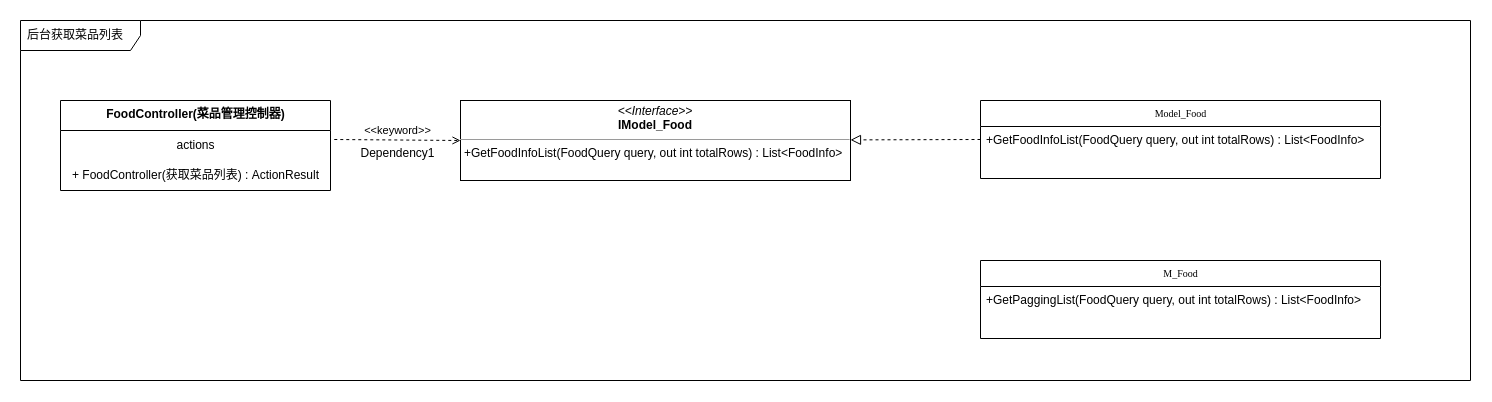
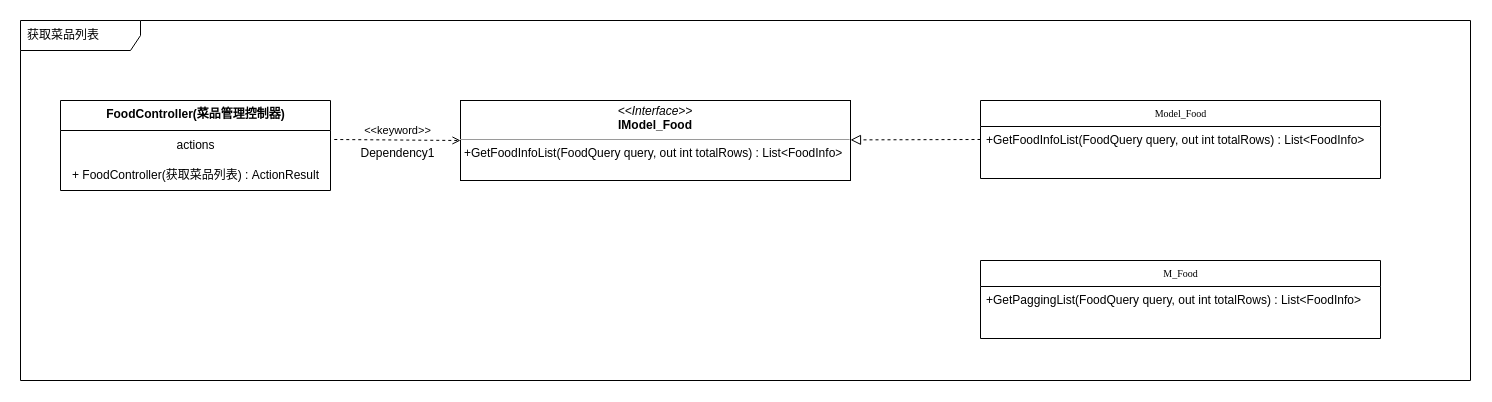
  <mxCell id="0" />
  <mxCell id="1" parent="0" />
- <mxCell id="2" value="后台获取菜品列表" style="shape=umlFrame;whiteSpace=wrap;html=1;width=120;height=30;boundedLbl=1;verticalAlign=middle;align=left;spacingLeft=5;" vertex="1" parent="1"><mxGeometry x="20" y="20" width="1450" height="360" as="geometry" /></mxCell>
+ <mxCell id="2" value="获取菜品列表" style="shape=umlFrame;whiteSpace=wrap;html=1;width=120;height=30;boundedLbl=1;verticalAlign=middle;align=left;spacingLeft=5;" vertex="1" parent="1"><mxGeometry x="20" y="20" width="1450" height="360" as="geometry" /></mxCell>
  <mxCell id="3" value="FoodController(菜品管理控制器)" style="swimlane;fontStyle=1;align=center;verticalAlign=top;childLayout=stackLayout;horizontal=1;startSize=30;horizontalStack=0;resizeParent=1;resizeParentMax=0;resizeLast=0;collapsible=0;marginBottom=0;html=1;fillColor=default;" vertex="1" parent="1"><mxGeometry x="60" y="100" width="270" height="90" as="geometry" /></mxCell>
  <mxCell id="4" value="actions" style="html=1;strokeColor=none;fillColor=none;align=center;verticalAlign=middle;spacingLeft=4;spacingRight=4;rotatable=0;points=[[0,0.5],[1,0.5]];resizeWidth=1;" vertex="1" parent="3"><mxGeometry y="30" width="270" height="30" as="geometry" /></mxCell>
  <mxCell id="5" value="+ FoodController(获取菜品列表) :&amp;nbsp;ActionResult" style="html=1;strokeColor=none;fillColor=none;align=center;verticalAlign=middle;spacingLeft=4;spacingRight=4;rotatable=0;points=[[0,0.5],[1,0.5]];resizeWidth=1;" vertex="1" parent="3"><mxGeometry y="60" width="270" height="30" as="geometry" /></mxCell>
  <mxCell id="6" value="&lt;p style=&quot;margin: 0px ; margin-top: 4px ; text-align: center&quot;&gt;&lt;i&gt;&amp;lt;&amp;lt;Interface&amp;gt;&amp;gt;&lt;/i&gt;&lt;br&gt;&lt;b&gt;IModel_Food&lt;/b&gt;&lt;br&gt;&lt;/p&gt;&lt;hr size=&quot;1&quot;&gt;&lt;p style=&quot;margin: 0px ; margin-left: 4px&quot;&gt;+GetFoodInfoList(FoodQuery query, out int totalRows) :&amp;nbsp;List&amp;lt;FoodInfo&amp;gt;&lt;br&gt;&lt;/p&gt;" style="verticalAlign=top;align=left;overflow=fill;fontSize=12;fontFamily=Helvetica;html=1;rounded=0;shadow=0;comic=0;labelBackgroundColor=none;strokeWidth=1" vertex="1" parent="1"><mxGeometry x="460" y="100" width="390" height="80" as="geometry" /></mxCell>
  <mxCell id="7" value="&amp;lt;&amp;lt;keyword&amp;gt;&amp;gt;" style="endArrow=open;html=1;rounded=0;align=center;verticalAlign=bottom;dashed=1;endFill=0;labelBackgroundColor=none;entryX=0;entryY=0.5;entryDx=0;entryDy=0;exitX=1.014;exitY=0.3;exitDx=0;exitDy=0;exitPerimeter=0;" edge="1" parent="1" source="4" target="6"><mxGeometry relative="1" as="geometry"><mxPoint x="280" y="140" as="sourcePoint" /><mxPoint x="340" y="100" as="targetPoint" /></mxGeometry></mxCell>
  <mxCell id="8" value="Dependency1" style="resizable=0;html=1;align=center;verticalAlign=top;labelBackgroundColor=none;fillColor=default;" connectable="0" vertex="1" parent="7"><mxGeometry relative="1" as="geometry" /></mxCell>
  <mxCell id="9" value="Model_Food" style="swimlane;html=1;fontStyle=0;childLayout=stackLayout;horizontal=1;startSize=26;fillColor=none;horizontalStack=0;resizeParent=1;resizeLast=0;collapsible=1;marginBottom=0;swimlaneFillColor=#ffffff;rounded=0;shadow=0;comic=0;labelBackgroundColor=none;strokeWidth=1;fontFamily=Verdana;fontSize=10;align=center;" vertex="1" parent="1"><mxGeometry x="980" y="100" width="400" height="78" as="geometry" /></mxCell>
  <mxCell id="10" value="&lt;span&gt;+GetFoodInfoList(FoodQuery query, out int totalRows) :&amp;nbsp;List&amp;lt;FoodInfo&amp;gt;&lt;/span&gt;" style="text;html=1;strokeColor=none;fillColor=none;align=left;verticalAlign=top;spacingLeft=4;spacingRight=4;whiteSpace=wrap;overflow=hidden;rotatable=0;points=[[0,0.5],[1,0.5]];portConstraint=eastwest;" vertex="1" parent="9"><mxGeometry y="26" width="400" height="26" as="geometry" /></mxCell>
  <mxCell id="11" value="" style="endArrow=block;startArrow=none;endFill=0;startFill=0;endSize=8;html=1;verticalAlign=bottom;dashed=1;labelBackgroundColor=none;rounded=0;exitX=0;exitY=0.5;exitDx=0;exitDy=0;" edge="1" parent="1" source="10" target="6"><mxGeometry width="160" relative="1" as="geometry"><mxPoint x="960" y="210" as="sourcePoint" /><mxPoint x="1120" y="210" as="targetPoint" /></mxGeometry></mxCell>
  <mxCell id="12" value="M_Food" style="swimlane;html=1;fontStyle=0;childLayout=stackLayout;horizontal=1;startSize=26;fillColor=none;horizontalStack=0;resizeParent=1;resizeLast=0;collapsible=1;marginBottom=0;swimlaneFillColor=#ffffff;rounded=0;shadow=0;comic=0;labelBackgroundColor=none;strokeWidth=1;fontFamily=Verdana;fontSize=10;align=center;" vertex="1" parent="1"><mxGeometry x="980" y="260" width="400" height="78" as="geometry" /></mxCell>
  <mxCell id="13" value="&lt;span&gt;+&lt;/span&gt;GetPaggingList(FoodQuery query, out int totalRows) :&amp;nbsp;List&amp;lt;FoodInfo&amp;gt;" style="text;html=1;strokeColor=none;fillColor=none;align=left;verticalAlign=top;spacingLeft=4;spacingRight=4;whiteSpace=wrap;overflow=hidden;rotatable=0;points=[[0,0.5],[1,0.5]];portConstraint=eastwest;" vertex="1" parent="12"><mxGeometry y="26" width="400" height="26" as="geometry" /></mxCell>
